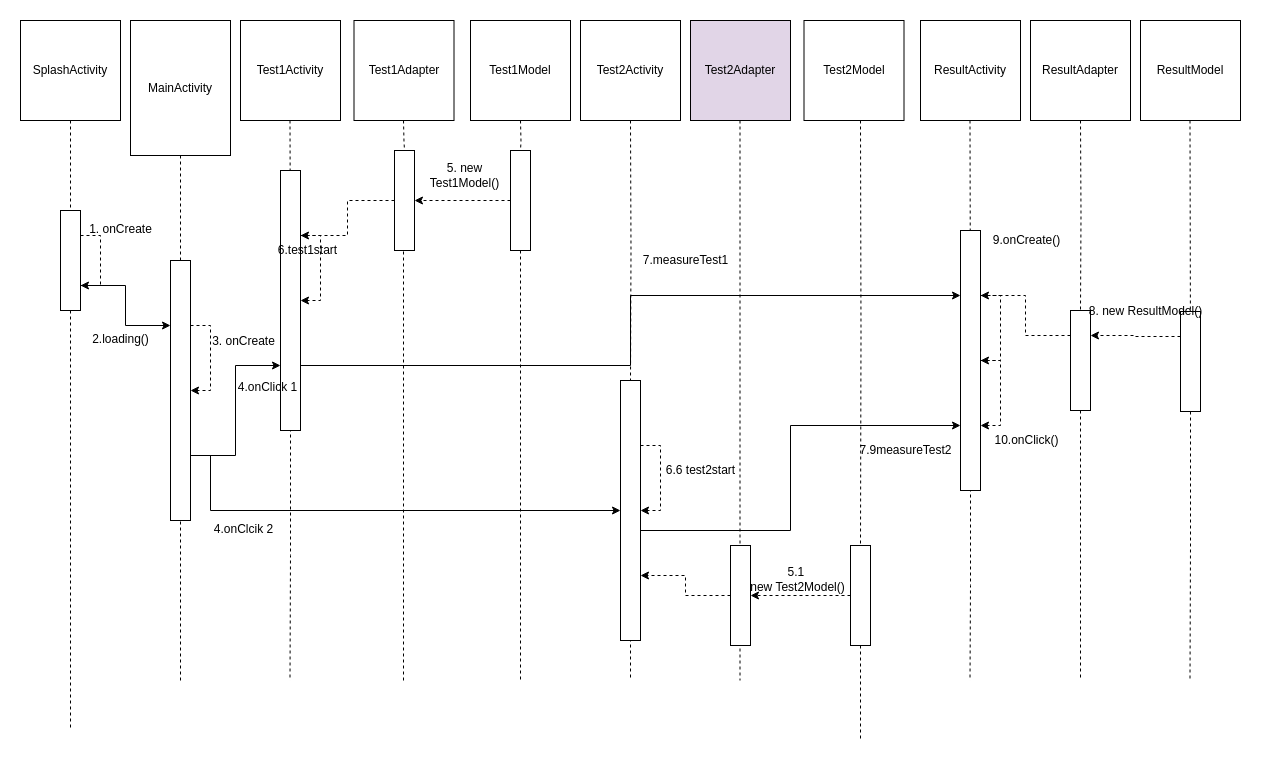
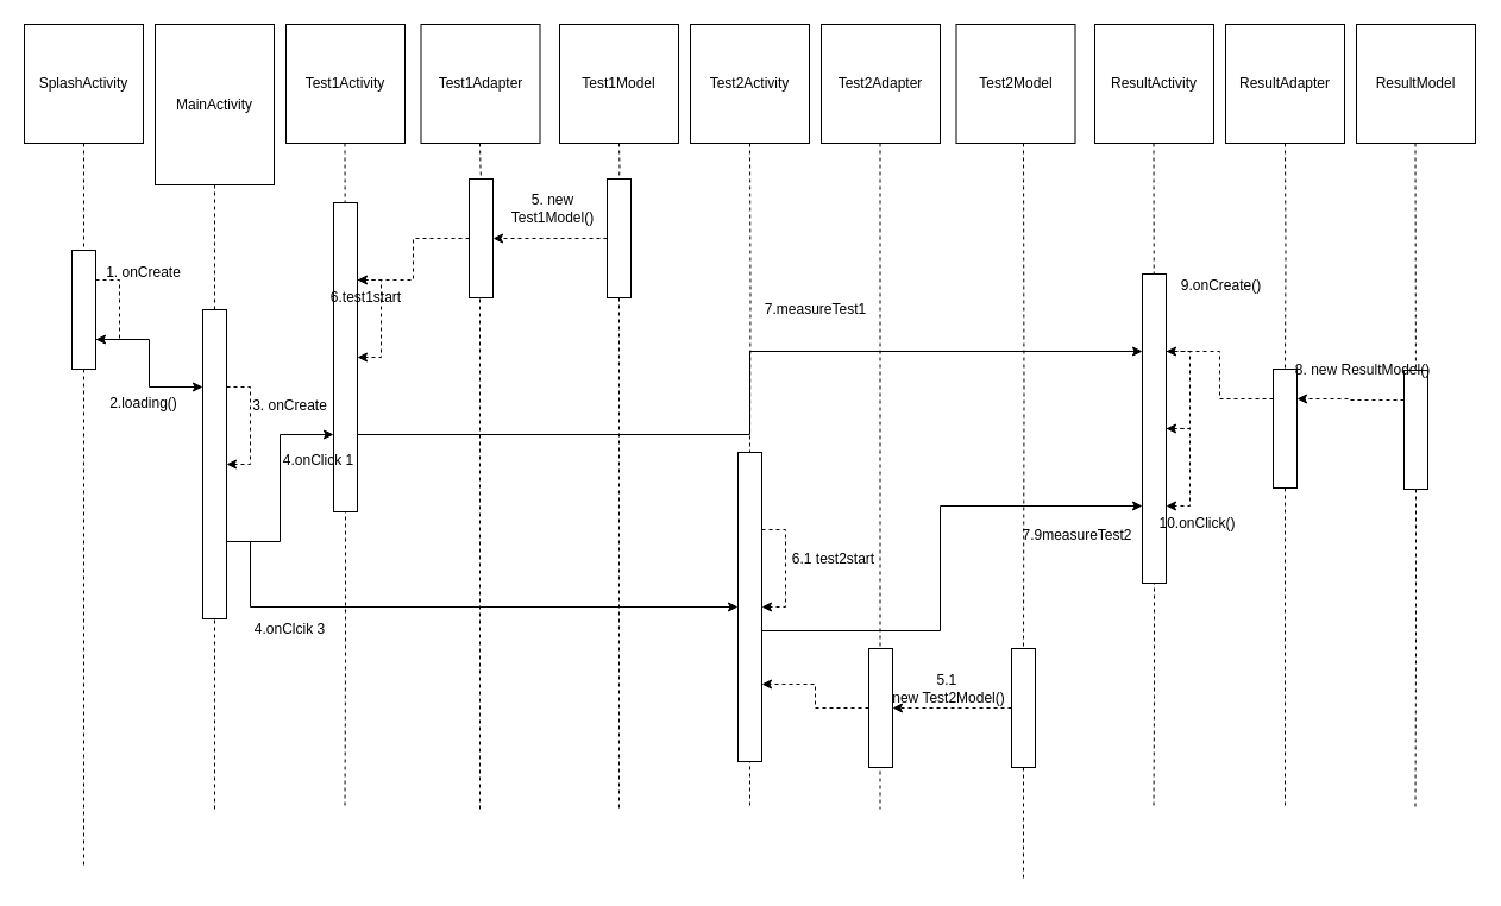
  <mxCell id="0" />
  <mxCell id="1" parent="0" />
  <mxCell id="2" style="edgeStyle=orthogonalEdgeStyle;rounded=0;orthogonalLoop=1;jettySize=auto;html=1;exitX=0.5;exitY=1;exitDx=0;exitDy=0;entryX=0;entryY=0.5;entryDx=0;entryDy=0;endArrow=none;endFill=0;dashed=1;" parent="1" source="3" target="17" edge="1"><mxGeometry relative="1" as="geometry" /></mxCell>
  <mxCell id="3" value="SplashActivity" style="whiteSpace=wrap;html=1;aspect=fixed;" parent="1" vertex="1"><mxGeometry x="20" y="20" width="100" height="100" as="geometry" /></mxCell>
  <mxCell id="4" style="edgeStyle=orthogonalEdgeStyle;rounded=0;orthogonalLoop=1;jettySize=auto;html=1;exitX=0.5;exitY=1;exitDx=0;exitDy=0;dashed=1;endArrow=none;endFill=0;" parent="1" source="5" edge="1"><mxGeometry relative="1" as="geometry"><mxPoint x="180" y="680" as="targetPoint" /></mxGeometry></mxCell>
  <mxCell id="5" value="MainActivity" style="whiteSpace=wrap;html=1;aspect=fixed;" parent="1" vertex="1"><mxGeometry x="130" y="20" width="100" height="135" as="geometry" /></mxCell>
  <mxCell id="6" value="Test1Activity" style="whiteSpace=wrap;html=1;aspect=fixed;" parent="1" vertex="1"><mxGeometry x="240" y="20" width="100" height="100" as="geometry" /></mxCell>
  <mxCell id="7" value="Test1Adapter" style="whiteSpace=wrap;html=1;aspect=fixed;" parent="1" vertex="1"><mxGeometry x="353.5" y="20" width="100" height="100" as="geometry" /></mxCell>
  <mxCell id="8" value="Test1Model" style="whiteSpace=wrap;html=1;aspect=fixed;" parent="1" vertex="1"><mxGeometry x="470" y="20" width="100" height="100" as="geometry" /></mxCell>
  <mxCell id="9" value="Test2Activity" style="whiteSpace=wrap;html=1;aspect=fixed;" parent="1" vertex="1"><mxGeometry x="580" y="20" width="100" height="100" as="geometry" /></mxCell>
- <mxCell id="10" value="Test2Adapter" style="whiteSpace=wrap;html=1;aspect=fixed;fillColor=#e1d5e7;" parent="1" vertex="1"><mxGeometry x="690" y="20" width="100" height="100" as="geometry" /></mxCell>
+ <mxCell id="10" value="Test2Adapter" style="whiteSpace=wrap;html=1;aspect=fixed;" parent="1" vertex="1"><mxGeometry x="690" y="20" width="100" height="100" as="geometry" /></mxCell>
  <mxCell id="11" value="Test2Model" style="whiteSpace=wrap;html=1;aspect=fixed;" parent="1" vertex="1"><mxGeometry x="803.5" y="20" width="100" height="100" as="geometry" /></mxCell>
  <mxCell id="12" value="ResultActivity" style="whiteSpace=wrap;html=1;aspect=fixed;" parent="1" vertex="1"><mxGeometry x="920" y="20" width="100" height="100" as="geometry" /></mxCell>
  <mxCell id="13" value="ResultAdapter" style="whiteSpace=wrap;html=1;aspect=fixed;" parent="1" vertex="1"><mxGeometry x="1030" y="20" width="100" height="100" as="geometry" /></mxCell>
  <mxCell id="14" value="ResultModel" style="whiteSpace=wrap;html=1;aspect=fixed;" parent="1" vertex="1"><mxGeometry x="1140" y="20" width="100" height="100" as="geometry" /></mxCell>
  <mxCell id="15" style="edgeStyle=orthogonalEdgeStyle;rounded=0;orthogonalLoop=1;jettySize=auto;html=1;exitX=1;exitY=0.5;exitDx=0;exitDy=0;dashed=1;endArrow=none;endFill=0;" parent="1" source="17" edge="1"><mxGeometry relative="1" as="geometry"><mxPoint x="70" y="730" as="targetPoint" /></mxGeometry></mxCell>
  <mxCell id="16" style="edgeStyle=orthogonalEdgeStyle;rounded=0;orthogonalLoop=1;jettySize=auto;html=1;exitX=0.75;exitY=0;exitDx=0;exitDy=0;entryX=0.25;entryY=1;entryDx=0;entryDy=0;endArrow=classic;endFill=1;" parent="1" source="17" target="31" edge="1"><mxGeometry relative="1" as="geometry" /></mxCell>
  <mxCell id="17" value="" style="rounded=0;whiteSpace=wrap;html=1;rotation=90;" parent="1" vertex="1"><mxGeometry x="20" y="250" width="100" height="20" as="geometry" /></mxCell>
  <mxCell id="18" style="edgeStyle=orthogonalEdgeStyle;rounded=0;orthogonalLoop=1;jettySize=auto;html=1;exitX=0.5;exitY=1;exitDx=0;exitDy=0;dashed=1;endArrow=none;endFill=0;" parent="1" source="43" edge="1"><mxGeometry relative="1" as="geometry"><mxPoint x="403" y="680" as="targetPoint" /><mxPoint x="403" y="120" as="sourcePoint" /><Array as="points"><mxPoint x="403" y="200" /></Array></mxGeometry></mxCell>
  <mxCell id="19" style="edgeStyle=orthogonalEdgeStyle;rounded=0;orthogonalLoop=1;jettySize=auto;html=1;exitX=0.5;exitY=1;exitDx=0;exitDy=0;dashed=1;endArrow=none;endFill=0;" parent="1" source="38" edge="1"><mxGeometry relative="1" as="geometry"><mxPoint x="630" y="680" as="targetPoint" /><mxPoint x="630" y="120" as="sourcePoint" /><Array as="points"><mxPoint x="630" y="510" /></Array></mxGeometry></mxCell>
  <mxCell id="20" style="edgeStyle=orthogonalEdgeStyle;rounded=0;orthogonalLoop=1;jettySize=auto;html=1;exitX=0.5;exitY=1;exitDx=0;exitDy=0;dashed=1;endArrow=none;endFill=0;" parent="1" edge="1"><mxGeometry relative="1" as="geometry"><mxPoint x="739.5" y="680" as="targetPoint" /><mxPoint x="739.5" y="120" as="sourcePoint" /></mxGeometry></mxCell>
  <mxCell id="21" style="edgeStyle=orthogonalEdgeStyle;rounded=0;orthogonalLoop=1;jettySize=auto;html=1;exitX=0.5;exitY=1;exitDx=0;exitDy=0;dashed=1;endArrow=none;endFill=0;" parent="1" source="58" edge="1"><mxGeometry relative="1" as="geometry"><mxPoint x="969.5" y="680" as="targetPoint" /><mxPoint x="969.5" y="120" as="sourcePoint" /><Array as="points"><mxPoint x="970" y="360" /><mxPoint x="970" y="585" /></Array></mxGeometry></mxCell>
  <mxCell id="22" style="edgeStyle=orthogonalEdgeStyle;rounded=0;orthogonalLoop=1;jettySize=auto;html=1;exitX=0.5;exitY=1;exitDx=0;exitDy=0;dashed=1;endArrow=none;endFill=0;" parent="1" source="50" edge="1"><mxGeometry relative="1" as="geometry"><mxPoint x="860" y="740" as="targetPoint" /><mxPoint x="860" y="120" as="sourcePoint" /><Array as="points"><mxPoint x="860" y="595" /><mxPoint x="860" y="740" /></Array></mxGeometry></mxCell>
  <mxCell id="23" style="edgeStyle=orthogonalEdgeStyle;rounded=0;orthogonalLoop=1;jettySize=auto;html=1;exitX=0.5;exitY=1;exitDx=0;exitDy=0;dashed=1;endArrow=none;endFill=0;" parent="1" source="56" edge="1"><mxGeometry relative="1" as="geometry"><mxPoint x="1189.5" y="680" as="targetPoint" /><mxPoint x="1189.5" y="120" as="sourcePoint" /><Array as="points"><mxPoint x="1190" y="361" /><mxPoint x="1190" y="546" /></Array></mxGeometry></mxCell>
  <mxCell id="24" style="edgeStyle=orthogonalEdgeStyle;rounded=0;orthogonalLoop=1;jettySize=auto;html=1;exitX=0.5;exitY=1;exitDx=0;exitDy=0;dashed=1;endArrow=none;endFill=0;" parent="1" source="53" edge="1"><mxGeometry relative="1" as="geometry"><mxPoint x="1080" y="680" as="targetPoint" /><mxPoint x="1080" y="120" as="sourcePoint" /><Array as="points"><mxPoint x="1080" y="360" /></Array></mxGeometry></mxCell>
  <mxCell id="25" style="edgeStyle=orthogonalEdgeStyle;rounded=0;orthogonalLoop=1;jettySize=auto;html=1;exitX=0.5;exitY=1;exitDx=0;exitDy=0;dashed=1;endArrow=none;endFill=0;" parent="1" source="35" edge="1"><mxGeometry relative="1" as="geometry"><mxPoint x="289.5" y="680" as="targetPoint" /><mxPoint x="289.5" y="120" as="sourcePoint" /><Array as="points"><mxPoint x="290" y="300" /><mxPoint x="290" y="555" /></Array></mxGeometry></mxCell>
  <mxCell id="26" style="edgeStyle=orthogonalEdgeStyle;rounded=0;orthogonalLoop=1;jettySize=auto;html=1;exitX=0.5;exitY=1;exitDx=0;exitDy=0;dashed=1;endArrow=none;endFill=0;" parent="1" source="45" edge="1"><mxGeometry relative="1" as="geometry"><mxPoint x="520" y="680" as="targetPoint" /><mxPoint x="520" y="120" as="sourcePoint" /><Array as="points"><mxPoint x="520" y="200" /></Array></mxGeometry></mxCell>
  <mxCell id="27" style="edgeStyle=orthogonalEdgeStyle;rounded=0;orthogonalLoop=1;jettySize=auto;html=1;exitX=0.25;exitY=0;exitDx=0;exitDy=0;entryX=0.75;entryY=0;entryDx=0;entryDy=0;dashed=1;endArrow=classic;endFill=1;" parent="1" source="17" target="17" edge="1"><mxGeometry relative="1" as="geometry" /></mxCell>
  <mxCell id="28" value="1. onCreate" style="text;html=1;align=center;verticalAlign=middle;resizable=0;points=[];autosize=1;" parent="1" vertex="1"><mxGeometry x="80" y="219" width="80" height="20" as="geometry" /></mxCell>
  <mxCell id="29" style="edgeStyle=orthogonalEdgeStyle;rounded=0;orthogonalLoop=1;jettySize=auto;html=1;exitX=0.75;exitY=0;exitDx=0;exitDy=0;entryX=0.75;entryY=1;entryDx=0;entryDy=0;endArrow=classic;endFill=1;" parent="1" source="31" target="35" edge="1"><mxGeometry relative="1" as="geometry" /></mxCell>
  <mxCell id="30" style="edgeStyle=orthogonalEdgeStyle;rounded=0;orthogonalLoop=1;jettySize=auto;html=1;exitX=0.75;exitY=0;exitDx=0;exitDy=0;entryX=0.5;entryY=1;entryDx=0;entryDy=0;endArrow=classic;endFill=1;" parent="1" source="31" target="38" edge="1"><mxGeometry relative="1" as="geometry"><Array as="points"><mxPoint x="210" y="455" /><mxPoint x="210" y="510" /></Array></mxGeometry></mxCell>
  <mxCell id="31" value="" style="rounded=0;whiteSpace=wrap;html=1;rotation=90;" parent="1" vertex="1"><mxGeometry x="50" y="380" width="260" height="20" as="geometry" /></mxCell>
  <mxCell id="32" style="edgeStyle=orthogonalEdgeStyle;rounded=0;orthogonalLoop=1;jettySize=auto;html=1;exitX=0.25;exitY=0;exitDx=0;exitDy=0;entryX=0.5;entryY=0;entryDx=0;entryDy=0;dashed=1;endArrow=classic;endFill=1;" parent="1" source="31" target="31" edge="1"><mxGeometry relative="1" as="geometry" /></mxCell>
  <mxCell id="33" value="3. onCreate" style="text;html=1;align=center;verticalAlign=middle;resizable=0;points=[];autosize=1;" parent="1" vertex="1"><mxGeometry x="203" y="331" width="80" height="20" as="geometry" /></mxCell>
  <mxCell id="34" style="edgeStyle=orthogonalEdgeStyle;rounded=0;orthogonalLoop=1;jettySize=auto;html=1;exitX=0.75;exitY=0;exitDx=0;exitDy=0;entryX=0.25;entryY=1;entryDx=0;entryDy=0;endArrow=classic;endFill=1;" parent="1" source="35" target="58" edge="1"><mxGeometry relative="1" as="geometry" /></mxCell>
  <mxCell id="35" value="" style="rounded=0;whiteSpace=wrap;html=1;rotation=90;" parent="1" vertex="1"><mxGeometry x="160" y="290" width="260" height="20" as="geometry" /></mxCell>
  <mxCell id="36" style="edgeStyle=orthogonalEdgeStyle;rounded=0;orthogonalLoop=1;jettySize=auto;html=1;exitX=0.5;exitY=1;exitDx=0;exitDy=0;dashed=1;endArrow=none;endFill=0;" parent="1" target="35" edge="1"><mxGeometry relative="1" as="geometry"><mxPoint x="289.5" y="680" as="targetPoint" /><mxPoint x="289.5" y="120" as="sourcePoint" /></mxGeometry></mxCell>
  <mxCell id="37" style="edgeStyle=orthogonalEdgeStyle;rounded=0;orthogonalLoop=1;jettySize=auto;html=1;exitX=0.75;exitY=0;exitDx=0;exitDy=0;entryX=0.75;entryY=1;entryDx=0;entryDy=0;endArrow=classic;endFill=1;" parent="1" source="38" target="58" edge="1"><mxGeometry relative="1" as="geometry"><Array as="points"><mxPoint x="640" y="530" /><mxPoint x="790" y="530" /><mxPoint x="790" y="425" /></Array></mxGeometry></mxCell>
  <mxCell id="38" value="" style="rounded=0;whiteSpace=wrap;html=1;rotation=90;" parent="1" vertex="1"><mxGeometry x="500" y="500" width="260" height="20" as="geometry" /></mxCell>
  <mxCell id="39" style="edgeStyle=orthogonalEdgeStyle;rounded=0;orthogonalLoop=1;jettySize=auto;html=1;exitX=0.5;exitY=1;exitDx=0;exitDy=0;dashed=1;endArrow=none;endFill=0;" parent="1" target="38" edge="1"><mxGeometry relative="1" as="geometry"><mxPoint x="630" y="680" as="targetPoint" /><mxPoint x="630" y="120" as="sourcePoint" /></mxGeometry></mxCell>
  <mxCell id="40" value="4.onClick 1" style="text;html=1;align=center;verticalAlign=middle;resizable=0;points=[];autosize=1;" parent="1" vertex="1"><mxGeometry x="232" y="377" width="70" height="20" as="geometry" /></mxCell>
- <mxCell id="41" value="4.onClcik 2" style="text;html=1;align=center;verticalAlign=middle;resizable=0;points=[];autosize=1;" parent="1" vertex="1"><mxGeometry x="208" y="519" width="70" height="20" as="geometry" /></mxCell>
+ <mxCell id="41" value="4.onClcik 3" style="text;html=1;align=center;verticalAlign=middle;resizable=0;points=[];autosize=1;" parent="1" vertex="1"><mxGeometry x="208" y="519" width="70" height="20" as="geometry" /></mxCell>
  <mxCell id="42" style="edgeStyle=orthogonalEdgeStyle;rounded=0;orthogonalLoop=1;jettySize=auto;html=1;exitX=0.5;exitY=1;exitDx=0;exitDy=0;entryX=0.25;entryY=0;entryDx=0;entryDy=0;dashed=1;endArrow=classic;endFill=1;" parent="1" source="43" target="35" edge="1"><mxGeometry relative="1" as="geometry" /></mxCell>
  <mxCell id="43" value="" style="rounded=0;whiteSpace=wrap;html=1;rotation=90;" parent="1" vertex="1"><mxGeometry x="354" y="190" width="100" height="20" as="geometry" /></mxCell>
  <mxCell id="44" style="edgeStyle=orthogonalEdgeStyle;rounded=0;orthogonalLoop=1;jettySize=auto;html=1;exitX=0.5;exitY=1;exitDx=0;exitDy=0;dashed=1;endArrow=none;endFill=0;" parent="1" target="43" edge="1"><mxGeometry relative="1" as="geometry"><mxPoint x="403" y="680" as="targetPoint" /><mxPoint x="403" y="120" as="sourcePoint" /></mxGeometry></mxCell>
  <mxCell id="45" value="" style="rounded=0;whiteSpace=wrap;html=1;rotation=90;" parent="1" vertex="1"><mxGeometry x="470" y="190" width="100" height="20" as="geometry" /></mxCell>
  <mxCell id="46" style="edgeStyle=orthogonalEdgeStyle;rounded=0;orthogonalLoop=1;jettySize=auto;html=1;exitX=0.5;exitY=1;exitDx=0;exitDy=0;dashed=1;endArrow=none;endFill=0;" parent="1" target="45" edge="1"><mxGeometry relative="1" as="geometry"><mxPoint x="520" y="680" as="targetPoint" /><mxPoint x="520" y="120" as="sourcePoint" /></mxGeometry></mxCell>
  <mxCell id="47" style="edgeStyle=orthogonalEdgeStyle;rounded=0;orthogonalLoop=1;jettySize=auto;html=1;exitX=0.5;exitY=1;exitDx=0;exitDy=0;entryX=0.75;entryY=0;entryDx=0;entryDy=0;dashed=1;" edge="1" parent="1" source="48" target="38"><mxGeometry relative="1" as="geometry" /></mxCell>
  <mxCell id="48" value="" style="rounded=0;whiteSpace=wrap;html=1;rotation=90;" parent="1" vertex="1"><mxGeometry x="690" y="585" width="100" height="20" as="geometry" /></mxCell>
  <mxCell id="49" style="edgeStyle=orthogonalEdgeStyle;rounded=0;orthogonalLoop=1;jettySize=auto;html=1;exitX=0.5;exitY=1;exitDx=0;exitDy=0;entryX=0.5;entryY=0;entryDx=0;entryDy=0;dashed=1;endArrow=classic;endFill=1;" parent="1" source="50" target="48" edge="1"><mxGeometry relative="1" as="geometry" /></mxCell>
  <mxCell id="50" value="" style="rounded=0;whiteSpace=wrap;html=1;rotation=90;" parent="1" vertex="1"><mxGeometry x="810" y="585" width="100" height="20" as="geometry" /></mxCell>
  <mxCell id="51" style="edgeStyle=orthogonalEdgeStyle;rounded=0;orthogonalLoop=1;jettySize=auto;html=1;exitX=0.5;exitY=1;exitDx=0;exitDy=0;dashed=1;endArrow=none;endFill=0;" parent="1" target="50" edge="1"><mxGeometry relative="1" as="geometry"><mxPoint x="860" y="680" as="targetPoint" /><mxPoint x="860" y="120" as="sourcePoint" /></mxGeometry></mxCell>
  <mxCell id="52" style="edgeStyle=orthogonalEdgeStyle;rounded=0;orthogonalLoop=1;jettySize=auto;html=1;exitX=0.25;exitY=1;exitDx=0;exitDy=0;entryX=0.25;entryY=0;entryDx=0;entryDy=0;dashed=1;endArrow=classic;endFill=1;" parent="1" source="53" target="58" edge="1"><mxGeometry relative="1" as="geometry" /></mxCell>
  <mxCell id="53" value="" style="rounded=0;whiteSpace=wrap;html=1;rotation=90;" parent="1" vertex="1"><mxGeometry x="1030" y="350" width="100" height="20" as="geometry" /></mxCell>
  <mxCell id="54" style="edgeStyle=orthogonalEdgeStyle;rounded=0;orthogonalLoop=1;jettySize=auto;html=1;exitX=0.5;exitY=1;exitDx=0;exitDy=0;dashed=1;endArrow=none;endFill=0;" parent="1" target="53" edge="1"><mxGeometry relative="1" as="geometry"><mxPoint x="1080" y="680" as="targetPoint" /><mxPoint x="1080" y="120" as="sourcePoint" /></mxGeometry></mxCell>
  <mxCell id="55" style="edgeStyle=orthogonalEdgeStyle;rounded=0;orthogonalLoop=1;jettySize=auto;html=1;exitX=0.25;exitY=1;exitDx=0;exitDy=0;entryX=0.25;entryY=0;entryDx=0;entryDy=0;dashed=1;endArrow=classic;endFill=1;" parent="1" source="56" target="53" edge="1"><mxGeometry relative="1" as="geometry" /></mxCell>
  <mxCell id="56" value="" style="rounded=0;whiteSpace=wrap;html=1;rotation=90;" parent="1" vertex="1"><mxGeometry x="1140" y="351" width="100" height="20" as="geometry" /></mxCell>
  <mxCell id="57" style="edgeStyle=orthogonalEdgeStyle;rounded=0;orthogonalLoop=1;jettySize=auto;html=1;exitX=0.5;exitY=1;exitDx=0;exitDy=0;dashed=1;endArrow=none;endFill=0;" parent="1" target="56" edge="1"><mxGeometry relative="1" as="geometry"><mxPoint x="1189.5" y="680" as="targetPoint" /><mxPoint x="1189.5" y="120" as="sourcePoint" /></mxGeometry></mxCell>
  <mxCell id="58" value="" style="rounded=0;whiteSpace=wrap;html=1;rotation=90;" parent="1" vertex="1"><mxGeometry x="840" y="350" width="260" height="20" as="geometry" /></mxCell>
  <mxCell id="59" style="edgeStyle=orthogonalEdgeStyle;rounded=0;orthogonalLoop=1;jettySize=auto;html=1;exitX=0.5;exitY=1;exitDx=0;exitDy=0;dashed=1;endArrow=none;endFill=0;" parent="1" target="58" edge="1"><mxGeometry relative="1" as="geometry"><mxPoint x="969.5" y="680" as="targetPoint" /><mxPoint x="969.5" y="120" as="sourcePoint" /></mxGeometry></mxCell>
  <mxCell id="60" value="" style="endArrow=classic;html=1;dashed=1;exitX=0.5;exitY=1;exitDx=0;exitDy=0;" parent="1" source="45" target="43" edge="1"><mxGeometry width="50" height="50" relative="1" as="geometry"><mxPoint x="470" y="370" as="sourcePoint" /><mxPoint x="520" y="320" as="targetPoint" /></mxGeometry></mxCell>
  <mxCell id="61" value="5. new &lt;br&gt;Test1Model()" style="text;html=1;align=center;verticalAlign=middle;resizable=0;points=[];autosize=1;" parent="1" vertex="1"><mxGeometry x="424" y="160" width="80" height="30" as="geometry" /></mxCell>
  <mxCell id="62" style="edgeStyle=orthogonalEdgeStyle;rounded=0;orthogonalLoop=1;jettySize=auto;html=1;exitX=0.25;exitY=0;exitDx=0;exitDy=0;entryX=0.5;entryY=0;entryDx=0;entryDy=0;dashed=1;endArrow=classic;endFill=1;" parent="1" source="35" target="35" edge="1"><mxGeometry relative="1" as="geometry" /></mxCell>
  <mxCell id="63" value="6.test1start" style="text;html=1;align=center;verticalAlign=middle;resizable=0;points=[];autosize=1;" parent="1" vertex="1"><mxGeometry x="272" y="240" width="70" height="20" as="geometry" /></mxCell>
  <mxCell id="64" value="7.measureTest1" style="text;html=1;align=center;verticalAlign=middle;resizable=0;points=[];autosize=1;" parent="1" vertex="1"><mxGeometry x="635" y="250" width="100" height="20" as="geometry" /></mxCell>
  <mxCell id="65" style="edgeStyle=orthogonalEdgeStyle;rounded=0;orthogonalLoop=1;jettySize=auto;html=1;exitX=0.25;exitY=0;exitDx=0;exitDy=0;entryX=0.5;entryY=0;entryDx=0;entryDy=0;dashed=1;endArrow=classic;endFill=1;" parent="1" source="38" target="38" edge="1"><mxGeometry relative="1" as="geometry" /></mxCell>
- <mxCell id="66" value="6.6 test2start" style="text;html=1;align=center;verticalAlign=middle;resizable=0;points=[];autosize=1;" parent="1" vertex="1"><mxGeometry x="660" y="460" width="80" height="20" as="geometry" /></mxCell>
+ <mxCell id="66" value="6.1 test2start" style="text;html=1;align=center;verticalAlign=middle;resizable=0;points=[];autosize=1;" parent="1" vertex="1"><mxGeometry x="660" y="460" width="80" height="20" as="geometry" /></mxCell>
  <mxCell id="67" value="7.9measureTest2" style="text;html=1;align=center;verticalAlign=middle;resizable=0;points=[];autosize=1;" parent="1" vertex="1"><mxGeometry x="850" y="440" width="110" height="20" as="geometry" /></mxCell>
  <mxCell id="68" value="5.1&amp;nbsp;&lt;br&gt;new Test2Model()" style="text;html=1;align=center;verticalAlign=middle;resizable=0;points=[];autosize=1;" parent="1" vertex="1"><mxGeometry x="742" y="564" width="110" height="30" as="geometry" /></mxCell>
  <mxCell id="69" value="8. new ResultModel()" style="text;html=1;align=center;verticalAlign=middle;resizable=0;points=[];autosize=1;" parent="1" vertex="1"><mxGeometry x="1080" y="301" width="130" height="20" as="geometry" /></mxCell>
  <mxCell id="70" style="edgeStyle=orthogonalEdgeStyle;rounded=0;orthogonalLoop=1;jettySize=auto;html=1;exitX=0.5;exitY=0;exitDx=0;exitDy=0;entryX=0.75;entryY=0;entryDx=0;entryDy=0;dashed=1;endArrow=classic;endFill=1;" parent="1" source="58" target="58" edge="1"><mxGeometry relative="1" as="geometry" /></mxCell>
  <mxCell id="71" style="edgeStyle=orthogonalEdgeStyle;rounded=0;orthogonalLoop=1;jettySize=auto;html=1;exitX=0.25;exitY=0;exitDx=0;exitDy=0;entryX=0.5;entryY=0;entryDx=0;entryDy=0;dashed=1;endArrow=classic;endFill=1;" parent="1" source="58" target="58" edge="1"><mxGeometry relative="1" as="geometry" /></mxCell>
  <mxCell id="72" value="9.onCreate()" style="text;html=1;align=center;verticalAlign=middle;resizable=0;points=[];autosize=1;" parent="1" vertex="1"><mxGeometry x="986" y="230" width="80" height="20" as="geometry" /></mxCell>
- <mxCell id="73" value="10.onClick()" style="text;html=1;align=center;verticalAlign=middle;resizable=0;points=[];autosize=1;" parent="1" vertex="1"><mxGeometry x="986" y="430" width="80" height="20" as="geometry" /></mxCell>
+ <mxCell id="73" value="10.onClick()" style="text;html=1;align=center;verticalAlign=middle;resizable=0;points=[];autosize=1;" parent="1" vertex="1"><mxGeometry x="966" y="430" width="80" height="20" as="geometry" /></mxCell>
  <mxCell id="74" value="2.loading()" style="text;html=1;align=center;verticalAlign=middle;resizable=0;points=[];autosize=1;" parent="1" vertex="1"><mxGeometry x="85" y="329" width="70" height="20" as="geometry" /></mxCell>
